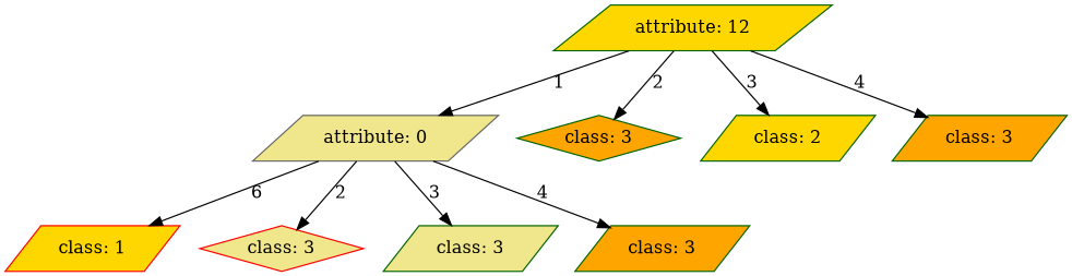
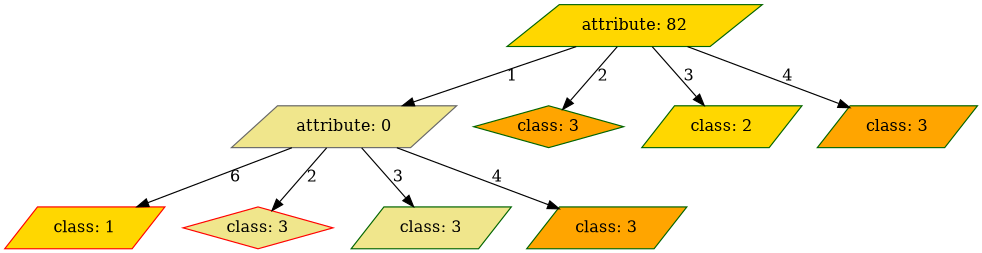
  digraph {
    node [color=darkgreen fillcolor=gold shape=parallelogram style=filled]
-   n1 [label="attribute: 12"]
+   n1 [label="attribute: 82"]
    n2 [color=gray40 fillcolor=khaki label="attribute: 0"]
    n3 [fillcolor=orange label="class: 3" shape=diamond]
    n4 [label="class: 2"]
    n5 [fillcolor=orange label="class: 3"]
    n6 [color=red label="class: 1"]
    n7 [color=red fillcolor=khaki label="class: 3" shape=diamond]
    n8 [fillcolor=khaki label="class: 3"]
    n9 [fillcolor=orange label="class: 3"]
    n1 -> n2 [label=1]
    n1 -> n3 [label=2]
    n1 -> n4 [label=3]
    n1 -> n5 [label=4]
    n2 -> n6 [label=6]
    n2 -> n7 [label=2]
    n2 -> n8 [label=3]
    n2 -> n9 [label=4]
  }
